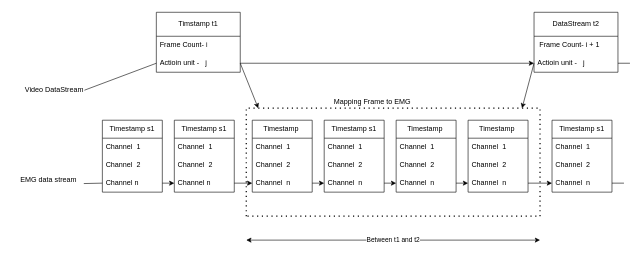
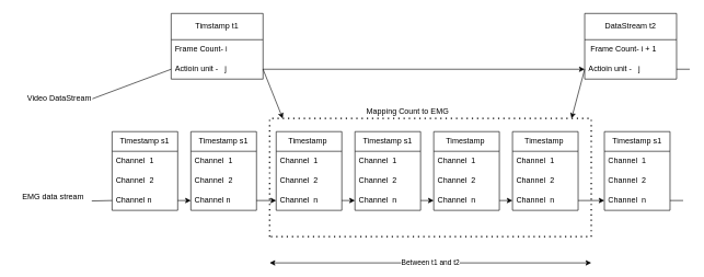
  <mxCell id="0" />
  <mxCell id="1" parent="0" />
  <mxCell id="2" value="Timstamp t1" style="swimlane;fontStyle=0;childLayout=stackLayout;horizontal=1;startSize=40;horizontalStack=0;resizeParent=1;resizeParentMax=0;resizeLast=0;collapsible=1;marginBottom=0;whiteSpace=wrap;html=1;" vertex="1" parent="1"><mxGeometry x="260" y="20" width="140" height="100" as="geometry" /></mxCell>
  <mxCell id="3" value="Frame Count- i" style="text;strokeColor=none;fillColor=none;align=left;verticalAlign=middle;spacingLeft=4;spacingRight=4;overflow=hidden;points=[[0,0.5],[1,0.5]];portConstraint=eastwest;rotatable=0;whiteSpace=wrap;html=1;" vertex="1" parent="2"><mxGeometry y="40" width="140" height="30" as="geometry" /></mxCell>
  <mxCell id="4" value="Actioin unit -&amp;nbsp; &amp;nbsp;j" style="text;strokeColor=none;fillColor=none;align=left;verticalAlign=middle;spacingLeft=4;spacingRight=4;overflow=hidden;points=[[0,0.5],[1,0.5]];portConstraint=eastwest;rotatable=0;whiteSpace=wrap;html=1;" vertex="1" parent="2"><mxGeometry y="70" width="140" height="30" as="geometry" /></mxCell>
  <mxCell id="5" value="DataStream t2" style="swimlane;fontStyle=0;childLayout=stackLayout;horizontal=1;startSize=40;horizontalStack=0;resizeParent=1;resizeParentMax=0;resizeLast=0;collapsible=1;marginBottom=0;whiteSpace=wrap;html=1;" vertex="1" parent="1"><mxGeometry x="890" y="20" width="140" height="100" as="geometry" /></mxCell>
  <mxCell id="6" value="&amp;nbsp;Frame Count- i + 1" style="text;strokeColor=none;fillColor=none;align=left;verticalAlign=middle;spacingLeft=4;spacingRight=4;overflow=hidden;points=[[0,0.5],[1,0.5]];portConstraint=eastwest;rotatable=0;whiteSpace=wrap;html=1;" vertex="1" parent="5"><mxGeometry y="40" width="140" height="30" as="geometry" /></mxCell>
  <mxCell id="7" value="Actioin unit -&amp;nbsp; &amp;nbsp;j&amp;nbsp;" style="text;strokeColor=none;fillColor=none;align=left;verticalAlign=middle;spacingLeft=4;spacingRight=4;overflow=hidden;points=[[0,0.5],[1,0.5]];portConstraint=eastwest;rotatable=0;whiteSpace=wrap;html=1;" vertex="1" parent="5"><mxGeometry y="70" width="140" height="30" as="geometry" /></mxCell>
  <mxCell id="8" value="" style="endArrow=none;html=1;rounded=0;entryX=0;entryY=0.5;entryDx=0;entryDy=0;exitX=1;exitY=0.5;exitDx=0;exitDy=0;" edge="1" parent="1" source="10" target="4"><mxGeometry width="50" height="50" relative="1" as="geometry"><mxPoint y="105" as="sourcePoint" x="230" /><mxPoint x="680" y="80" as="targetPoint" /></mxGeometry></mxCell>
  <mxCell id="9" value="" style="endArrow=none;html=1;rounded=0;exitX=1;exitY=0.5;exitDx=0;exitDy=0;" edge="1" parent="1" source="7"><mxGeometry width="50" height="50" relative="1" as="geometry"><mxPoint x="630" y="130" as="sourcePoint" /><mxPoint x="1050" y="105" as="targetPoint" /></mxGeometry></mxCell>
  <mxCell id="10" value="Video DataStream" style="text;html=1;strokeColor=none;fillColor=none;align=center;verticalAlign=middle;whiteSpace=wrap;rounded=0;" vertex="1" parent="1"><mxGeometry x="40" y="135" width="100" height="30" as="geometry" /></mxCell>
  <mxCell id="11" value="Timestamp&amp;nbsp;" style="swimlane;fontStyle=0;childLayout=stackLayout;horizontal=1;startSize=30;horizontalStack=0;resizeParent=1;resizeParentMax=0;resizeLast=0;collapsible=1;marginBottom=0;whiteSpace=wrap;html=1;" vertex="1" parent="1"><mxGeometry x="420" y="200" width="100" height="120" as="geometry" /></mxCell>
  <mxCell id="12" value="Channel&amp;nbsp; 1" style="text;strokeColor=none;fillColor=none;align=left;verticalAlign=middle;spacingLeft=4;spacingRight=4;overflow=hidden;points=[[0,0.5],[1,0.5]];portConstraint=eastwest;rotatable=0;whiteSpace=wrap;html=1;" vertex="1" parent="11"><mxGeometry y="30" width="100" height="30" as="geometry" /></mxCell>
  <mxCell id="13" value="Channel&amp;nbsp; 2" style="text;strokeColor=none;fillColor=none;align=left;verticalAlign=middle;spacingLeft=4;spacingRight=4;overflow=hidden;points=[[0,0.5],[1,0.5]];portConstraint=eastwest;rotatable=0;whiteSpace=wrap;html=1;" vertex="1" parent="11"><mxGeometry y="60" width="100" height="30" as="geometry" /></mxCell>
  <mxCell id="14" value="Channel&amp;nbsp; n" style="text;strokeColor=none;fillColor=none;align=left;verticalAlign=middle;spacingLeft=4;spacingRight=4;overflow=hidden;points=[[0,0.5],[1,0.5]];portConstraint=eastwest;rotatable=0;whiteSpace=wrap;html=1;" vertex="1" parent="11"><mxGeometry y="90" width="100" height="30" as="geometry" /></mxCell>
  <mxCell id="15" value="Timestamp&amp;nbsp;" style="swimlane;fontStyle=0;childLayout=stackLayout;horizontal=1;startSize=30;horizontalStack=0;resizeParent=1;resizeParentMax=0;resizeLast=0;collapsible=1;marginBottom=0;whiteSpace=wrap;html=1;" vertex="1" parent="1"><mxGeometry x="660" y="200" width="100" height="120" as="geometry" /></mxCell>
  <mxCell id="16" value="Channel&amp;nbsp; 1" style="text;strokeColor=none;fillColor=none;align=left;verticalAlign=middle;spacingLeft=4;spacingRight=4;overflow=hidden;points=[[0,0.5],[1,0.5]];portConstraint=eastwest;rotatable=0;whiteSpace=wrap;html=1;" vertex="1" parent="15"><mxGeometry y="30" width="100" height="30" as="geometry" /></mxCell>
  <mxCell id="17" value="Channel&amp;nbsp; 2" style="text;strokeColor=none;fillColor=none;align=left;verticalAlign=middle;spacingLeft=4;spacingRight=4;overflow=hidden;points=[[0,0.5],[1,0.5]];portConstraint=eastwest;rotatable=0;whiteSpace=wrap;html=1;" vertex="1" parent="15"><mxGeometry y="60" width="100" height="30" as="geometry" /></mxCell>
  <mxCell id="18" value="Channel&amp;nbsp; n" style="text;strokeColor=none;fillColor=none;align=left;verticalAlign=middle;spacingLeft=4;spacingRight=4;overflow=hidden;points=[[0,0.5],[1,0.5]];portConstraint=eastwest;rotatable=0;whiteSpace=wrap;html=1;" vertex="1" parent="15"><mxGeometry y="90" width="100" height="30" as="geometry" /></mxCell>
  <mxCell id="19" value="Timestamp&amp;nbsp;" style="swimlane;fontStyle=0;childLayout=stackLayout;horizontal=1;startSize=30;horizontalStack=0;resizeParent=1;resizeParentMax=0;resizeLast=0;collapsible=1;marginBottom=0;whiteSpace=wrap;html=1;" vertex="1" parent="1"><mxGeometry x="780" y="200" width="100" height="120" as="geometry" /></mxCell>
  <mxCell id="20" value="Channel&amp;nbsp; 1" style="text;strokeColor=none;fillColor=none;align=left;verticalAlign=middle;spacingLeft=4;spacingRight=4;overflow=hidden;points=[[0,0.5],[1,0.5]];portConstraint=eastwest;rotatable=0;whiteSpace=wrap;html=1;" vertex="1" parent="19"><mxGeometry y="30" width="100" height="30" as="geometry" /></mxCell>
  <mxCell id="21" value="Channel&amp;nbsp; 2" style="text;strokeColor=none;fillColor=none;align=left;verticalAlign=middle;spacingLeft=4;spacingRight=4;overflow=hidden;points=[[0,0.5],[1,0.5]];portConstraint=eastwest;rotatable=0;whiteSpace=wrap;html=1;" vertex="1" parent="19"><mxGeometry y="60" width="100" height="30" as="geometry" /></mxCell>
  <mxCell id="22" value="Channel&amp;nbsp; n" style="text;strokeColor=none;fillColor=none;align=left;verticalAlign=middle;spacingLeft=4;spacingRight=4;overflow=hidden;points=[[0,0.5],[1,0.5]];portConstraint=eastwest;rotatable=0;whiteSpace=wrap;html=1;" vertex="1" parent="19"><mxGeometry y="90" width="100" height="30" as="geometry" /></mxCell>
  <mxCell id="23" value="Timestamp s1" style="swimlane;fontStyle=0;childLayout=stackLayout;horizontal=1;startSize=30;horizontalStack=0;resizeParent=1;resizeParentMax=0;resizeLast=0;collapsible=1;marginBottom=0;whiteSpace=wrap;html=1;" vertex="1" parent="1"><mxGeometry x="920" y="200" width="100" height="120" as="geometry" /></mxCell>
  <mxCell id="24" value="Channel&amp;nbsp; 1" style="text;strokeColor=none;fillColor=none;align=left;verticalAlign=middle;spacingLeft=4;spacingRight=4;overflow=hidden;points=[[0,0.5],[1,0.5]];portConstraint=eastwest;rotatable=0;whiteSpace=wrap;html=1;" vertex="1" parent="23"><mxGeometry y="30" width="100" height="30" as="geometry" /></mxCell>
  <mxCell id="25" value="Channel&amp;nbsp; 2" style="text;strokeColor=none;fillColor=none;align=left;verticalAlign=middle;spacingLeft=4;spacingRight=4;overflow=hidden;points=[[0,0.5],[1,0.5]];portConstraint=eastwest;rotatable=0;whiteSpace=wrap;html=1;" vertex="1" parent="23"><mxGeometry y="60" width="100" height="30" as="geometry" /></mxCell>
  <mxCell id="26" value="Channel&amp;nbsp; n" style="text;strokeColor=none;fillColor=none;align=left;verticalAlign=middle;spacingLeft=4;spacingRight=4;overflow=hidden;points=[[0,0.5],[1,0.5]];portConstraint=eastwest;rotatable=0;whiteSpace=wrap;html=1;" vertex="1" parent="23"><mxGeometry y="90" width="100" height="30" as="geometry" /></mxCell>
  <mxCell id="27" value="Timestamp s1" style="swimlane;fontStyle=0;childLayout=stackLayout;horizontal=1;startSize=30;horizontalStack=0;resizeParent=1;resizeParentMax=0;resizeLast=0;collapsible=1;marginBottom=0;whiteSpace=wrap;html=1;" vertex="1" parent="1"><mxGeometry x="540" y="200" width="100" height="120" as="geometry" /></mxCell>
  <mxCell id="28" value="Channel&amp;nbsp; 1" style="text;strokeColor=none;fillColor=none;align=left;verticalAlign=middle;spacingLeft=4;spacingRight=4;overflow=hidden;points=[[0,0.5],[1,0.5]];portConstraint=eastwest;rotatable=0;whiteSpace=wrap;html=1;" vertex="1" parent="27"><mxGeometry y="30" width="100" height="30" as="geometry" /></mxCell>
  <mxCell id="29" value="Channel&amp;nbsp; 2" style="text;strokeColor=none;fillColor=none;align=left;verticalAlign=middle;spacingLeft=4;spacingRight=4;overflow=hidden;points=[[0,0.5],[1,0.5]];portConstraint=eastwest;rotatable=0;whiteSpace=wrap;html=1;" vertex="1" parent="27"><mxGeometry y="60" width="100" height="30" as="geometry" /></mxCell>
  <mxCell id="30" value="Channel&amp;nbsp; n" style="text;strokeColor=none;fillColor=none;align=left;verticalAlign=middle;spacingLeft=4;spacingRight=4;overflow=hidden;points=[[0,0.5],[1,0.5]];portConstraint=eastwest;rotatable=0;whiteSpace=wrap;html=1;" vertex="1" parent="27"><mxGeometry y="90" width="100" height="30" as="geometry" /></mxCell>
  <mxCell id="31" value="Timestamp s1" style="swimlane;fontStyle=0;childLayout=stackLayout;horizontal=1;startSize=30;horizontalStack=0;resizeParent=1;resizeParentMax=0;resizeLast=0;collapsible=1;marginBottom=0;whiteSpace=wrap;html=1;" vertex="1" parent="1"><mxGeometry x="290" y="200" width="100" height="120" as="geometry" /></mxCell>
  <mxCell id="32" value="Channel&amp;nbsp; 1" style="text;strokeColor=none;fillColor=none;align=left;verticalAlign=middle;spacingLeft=4;spacingRight=4;overflow=hidden;points=[[0,0.5],[1,0.5]];portConstraint=eastwest;rotatable=0;whiteSpace=wrap;html=1;" vertex="1" parent="31"><mxGeometry y="30" width="100" height="30" as="geometry" /></mxCell>
  <mxCell id="33" value="Channel&amp;nbsp; 2" style="text;strokeColor=none;fillColor=none;align=left;verticalAlign=middle;spacingLeft=4;spacingRight=4;overflow=hidden;points=[[0,0.5],[1,0.5]];portConstraint=eastwest;rotatable=0;whiteSpace=wrap;html=1;" vertex="1" parent="31"><mxGeometry y="60" width="100" height="30" as="geometry" /></mxCell>
  <mxCell id="34" value="Channel n" style="text;strokeColor=none;fillColor=none;align=left;verticalAlign=middle;spacingLeft=4;spacingRight=4;overflow=hidden;points=[[0,0.5],[1,0.5]];portConstraint=eastwest;rotatable=0;whiteSpace=wrap;html=1;" vertex="1" parent="31"><mxGeometry y="90" width="100" height="30" as="geometry" /></mxCell>
  <mxCell id="35" value="Timestamp s1" style="swimlane;fontStyle=0;childLayout=stackLayout;horizontal=1;startSize=30;horizontalStack=0;resizeParent=1;resizeParentMax=0;resizeLast=0;collapsible=1;marginBottom=0;whiteSpace=wrap;html=1;" vertex="1" parent="1"><mxGeometry x="170" y="200" width="100" height="120" as="geometry" /></mxCell>
  <mxCell id="36" value="Channel&amp;nbsp; 1" style="text;strokeColor=none;fillColor=none;align=left;verticalAlign=middle;spacingLeft=4;spacingRight=4;overflow=hidden;points=[[0,0.5],[1,0.5]];portConstraint=eastwest;rotatable=0;whiteSpace=wrap;html=1;" vertex="1" parent="35"><mxGeometry y="30" width="100" height="30" as="geometry" /></mxCell>
  <mxCell id="37" value="Channel&amp;nbsp; 2" style="text;strokeColor=none;fillColor=none;align=left;verticalAlign=middle;spacingLeft=4;spacingRight=4;overflow=hidden;points=[[0,0.5],[1,0.5]];portConstraint=eastwest;rotatable=0;whiteSpace=wrap;html=1;" vertex="1" parent="35"><mxGeometry y="60" width="100" height="30" as="geometry" /></mxCell>
  <mxCell id="38" value="Channel n&amp;nbsp;" style="text;strokeColor=none;fillColor=none;align=left;verticalAlign=middle;spacingLeft=4;spacingRight=4;overflow=hidden;points=[[0,0.5],[1,0.5]];portConstraint=eastwest;rotatable=0;whiteSpace=wrap;html=1;" vertex="1" parent="35"><mxGeometry y="90" width="100" height="30" as="geometry" /></mxCell>
  <mxCell id="39" value="" style="endArrow=none;dashed=1;html=1;dashPattern=1 3;strokeWidth=2;rounded=0;" edge="1" parent="35" source="38" target="37"><mxGeometry width="50" height="50" relative="1" as="geometry"><mxPoint x="420" y="20" as="sourcePoint" /><mxPoint x="470" y="-30" as="targetPoint" /></mxGeometry></mxCell>
  <mxCell id="40" value="EMG data stream" style="text;html=1;align=center;verticalAlign=middle;resizable=0;points=[];autosize=1;strokeColor=none;fillColor=none;" vertex="1" parent="1"><mxGeometry x="20" y="285" width="120" height="30" as="geometry" /></mxCell>
  <mxCell id="41" value="" style="endArrow=none;html=1;rounded=0;exitX=0;exitY=0.5;exitDx=0;exitDy=0;entryX=0.992;entryY=0.689;entryDx=0;entryDy=0;entryPerimeter=0;" edge="1" parent="1" source="38" target="40"><mxGeometry width="50" height="50" relative="1" as="geometry"><mxPoint x="590" y="120" as="sourcePoint" /><mxPoint x="640" y="70" as="targetPoint" /></mxGeometry></mxCell>
  <mxCell id="42" value="" style="endArrow=none;dashed=1;html=1;dashPattern=1 3;strokeWidth=2;rounded=0;" edge="1" parent="1"><mxGeometry width="50" height="50" relative="1" as="geometry"><mxPoint x="410" y="360" as="sourcePoint" /><mxPoint x="410" y="360" as="targetPoint" /><Array as="points"><mxPoint x="410" y="180" /><mxPoint x="900" y="180" /><mxPoint x="900" y="360" /></Array></mxGeometry></mxCell>
  <mxCell id="43" value="" style="endArrow=classic;html=1;rounded=0;exitX=1;exitY=0.5;exitDx=0;exitDy=0;" edge="1" parent="1" source="4"><mxGeometry width="50" height="50" relative="1" as="geometry"><mxPoint x="590" y="120" as="sourcePoint" /><mxPoint x="430" y="180" as="targetPoint" /></mxGeometry></mxCell>
  <mxCell id="44" value="" style="endArrow=classic;html=1;rounded=0;exitX=0;exitY=0.5;exitDx=0;exitDy=0;" edge="1" parent="1" source="7"><mxGeometry width="50" height="50" relative="1" as="geometry"><mxPoint x="590" y="120" as="sourcePoint" /><mxPoint x="870" y="180" as="targetPoint" /></mxGeometry></mxCell>
- <mxCell id="45" value="Mapping Frame to EMG" style="text;html=1;align=center;verticalAlign=middle;resizable=0;points=[];autosize=1;strokeColor=none;fillColor=none;" vertex="1" parent="1"><mxGeometry x="545" y="155" width="150" height="30" as="geometry" /></mxCell>
+ <mxCell id="45" value="Mapping Count to EMG" style="text;html=1;align=center;verticalAlign=middle;resizable=0;points=[];autosize=1;strokeColor=none;fillColor=none;" vertex="1" parent="1"><mxGeometry x="545" y="155" width="150" height="30" as="geometry" /></mxCell>
  <mxCell id="46" style="edgeStyle=orthogonalEdgeStyle;rounded=0;orthogonalLoop=1;jettySize=auto;html=1;exitX=1;exitY=0.5;exitDx=0;exitDy=0;entryX=0;entryY=0.5;entryDx=0;entryDy=0;" edge="1" parent="1" source="38" target="34"><mxGeometry relative="1" as="geometry" /></mxCell>
  <mxCell id="47" style="edgeStyle=orthogonalEdgeStyle;rounded=0;orthogonalLoop=1;jettySize=auto;html=1;exitX=1;exitY=0.5;exitDx=0;exitDy=0;entryX=0;entryY=0.5;entryDx=0;entryDy=0;" edge="1" parent="1" source="34" target="14"><mxGeometry relative="1" as="geometry" /></mxCell>
  <mxCell id="48" style="edgeStyle=orthogonalEdgeStyle;rounded=0;orthogonalLoop=1;jettySize=auto;html=1;exitX=1;exitY=0.5;exitDx=0;exitDy=0;entryX=0;entryY=0.5;entryDx=0;entryDy=0;" edge="1" parent="1" source="14" target="30"><mxGeometry relative="1" as="geometry" /></mxCell>
  <mxCell id="49" style="edgeStyle=orthogonalEdgeStyle;rounded=0;orthogonalLoop=1;jettySize=auto;html=1;exitX=1;exitY=0.5;exitDx=0;exitDy=0;entryX=0;entryY=0.5;entryDx=0;entryDy=0;" edge="1" parent="1" source="30" target="18"><mxGeometry relative="1" as="geometry" /></mxCell>
  <mxCell id="50" style="edgeStyle=orthogonalEdgeStyle;rounded=0;orthogonalLoop=1;jettySize=auto;html=1;exitX=1;exitY=0.5;exitDx=0;exitDy=0;entryX=0;entryY=0.5;entryDx=0;entryDy=0;" edge="1" parent="1" source="18" target="22"><mxGeometry relative="1" as="geometry" /></mxCell>
  <mxCell id="51" style="edgeStyle=orthogonalEdgeStyle;rounded=0;orthogonalLoop=1;jettySize=auto;html=1;exitX=1;exitY=0.5;exitDx=0;exitDy=0;entryX=0;entryY=0.5;entryDx=0;entryDy=0;" edge="1" parent="1" source="4" target="7"><mxGeometry relative="1" as="geometry" /></mxCell>
  <mxCell id="52" style="edgeStyle=orthogonalEdgeStyle;rounded=0;orthogonalLoop=1;jettySize=auto;html=1;exitX=1;exitY=0.5;exitDx=0;exitDy=0;entryX=0;entryY=0.5;entryDx=0;entryDy=0;" edge="1" parent="1" source="22" target="26"><mxGeometry relative="1" as="geometry" /></mxCell>
  <mxCell id="53" value="" style="endArrow=none;html=1;rounded=0;exitX=1;exitY=0.5;exitDx=0;exitDy=0;" edge="1" parent="1" source="26"><mxGeometry width="50" height="50" relative="1" as="geometry"><mxPoint x="590" y="120" as="sourcePoint" /><mxPoint x="1040" y="305" as="targetPoint" /></mxGeometry></mxCell>
  <mxCell id="54" value="Between t1 and t2" style="endArrow=classic;startArrow=classic;html=1;rounded=0;" edge="1" parent="1"><mxGeometry width="50" height="50" relative="1" as="geometry"><mxPoint x="410" y="400" as="sourcePoint" /><mxPoint x="900" y="400" as="targetPoint" /></mxGeometry></mxCell>
